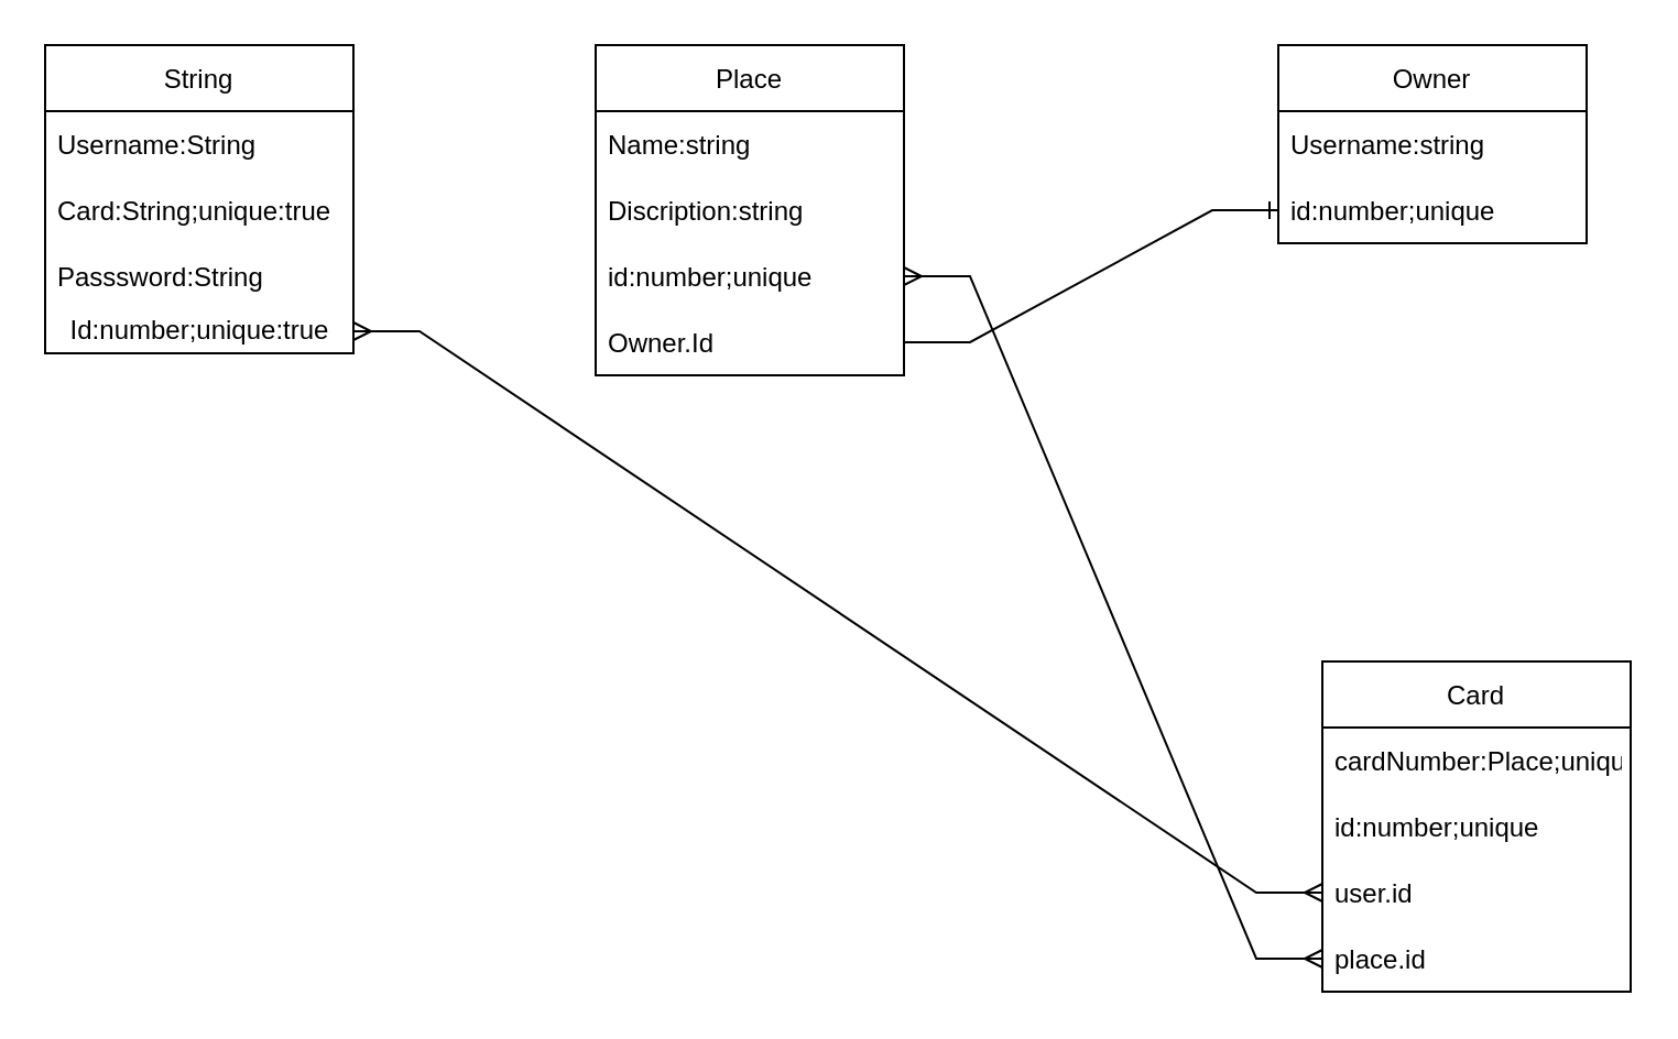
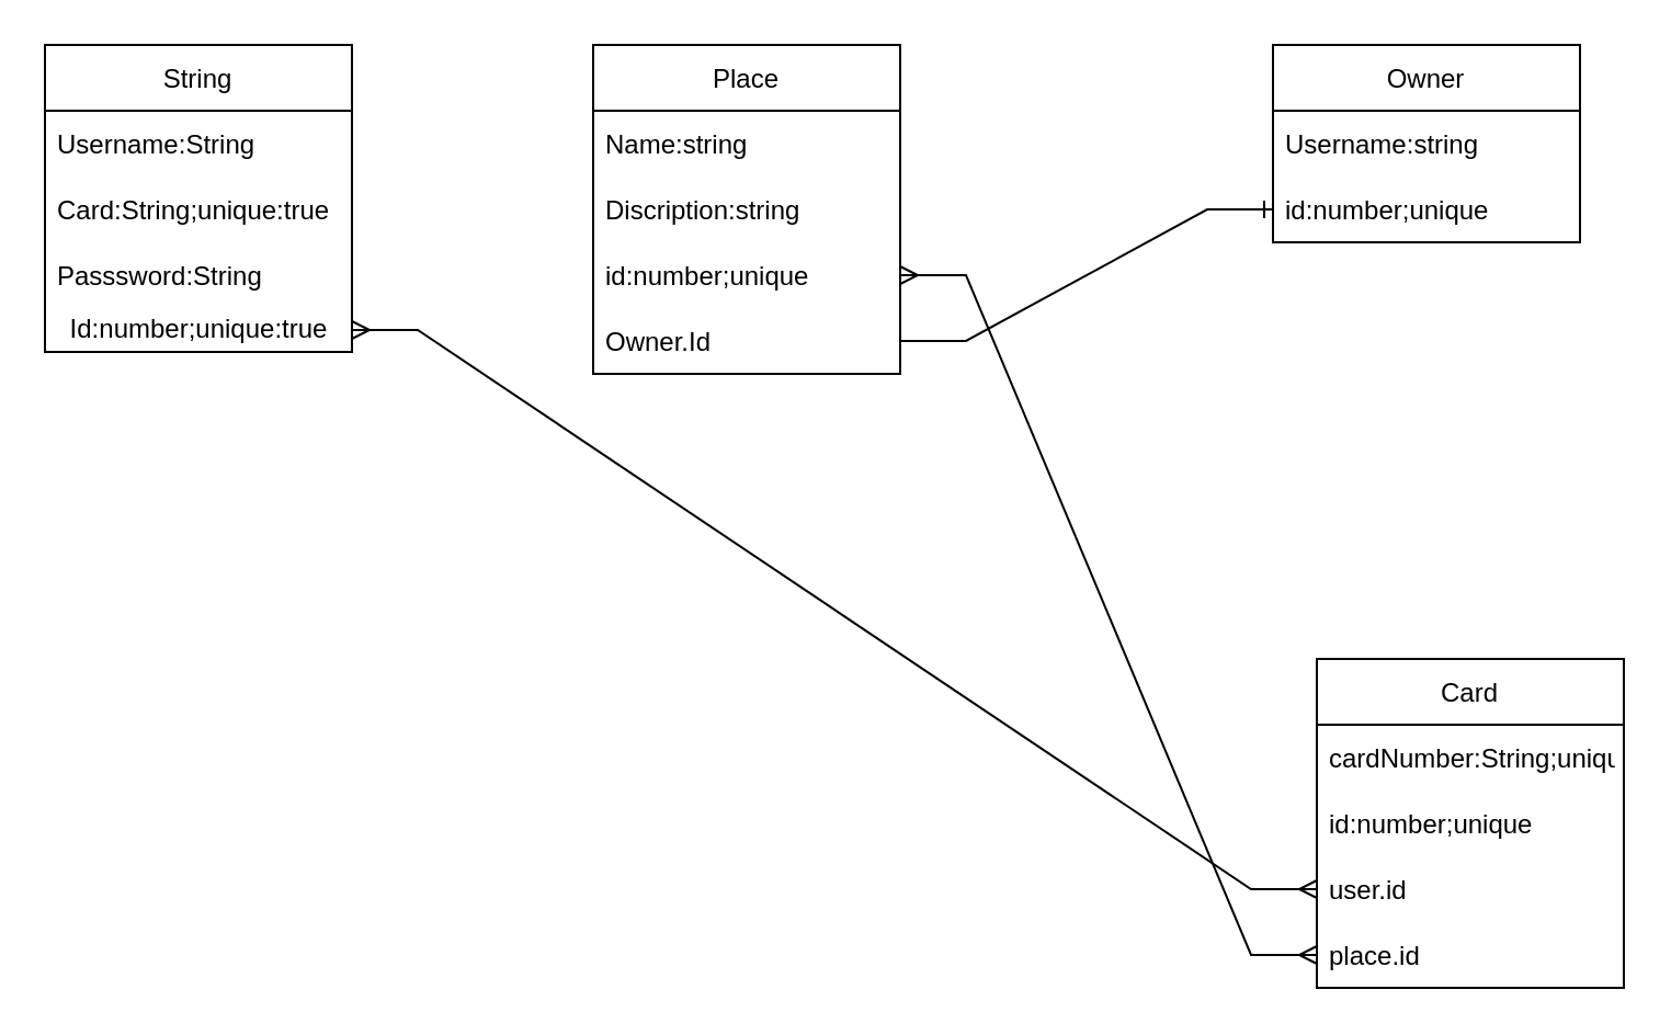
  <mxCell id="0" />
  <mxCell id="1" parent="0" />
  <mxCell id="2" value="String" style="swimlane;fontStyle=0;childLayout=stackLayout;horizontal=1;startSize=30;horizontalStack=0;resizeParent=1;resizeParentMax=0;resizeLast=0;collapsible=1;marginBottom=0;" vertex="1" parent="1"><mxGeometry x="20" y="20" width="140" height="140" as="geometry" /></mxCell>
  <mxCell id="3" value="Username:String" style="text;strokeColor=none;fillColor=none;align=left;verticalAlign=middle;spacingLeft=4;spacingRight=4;overflow=hidden;points=[[0,0.5],[1,0.5]];portConstraint=eastwest;rotatable=0;" vertex="1" parent="2"><mxGeometry y="30" width="140" height="30" as="geometry" /></mxCell>
  <mxCell id="4" value="Card:String;unique:true" style="text;strokeColor=none;fillColor=none;align=left;verticalAlign=middle;spacingLeft=4;spacingRight=4;overflow=hidden;points=[[0,0.5],[1,0.5]];portConstraint=eastwest;rotatable=0;" vertex="1" parent="2"><mxGeometry y="60" width="140" height="30" as="geometry" /></mxCell>
  <mxCell id="5" value="Passsword:String" style="text;strokeColor=none;fillColor=none;align=left;verticalAlign=middle;spacingLeft=4;spacingRight=4;overflow=hidden;points=[[0,0.5],[1,0.5]];portConstraint=eastwest;rotatable=0;" vertex="1" parent="2"><mxGeometry y="90" width="140" height="30" as="geometry" /></mxCell>
  <mxCell id="6" value="Id:number;unique:true" style="text;html=1;align=center;verticalAlign=middle;resizable=0;points=[];autosize=1;strokeColor=none;fillColor=none;" vertex="1" parent="2"><mxGeometry y="120" width="140" height="20" as="geometry" /></mxCell>
  <mxCell id="7" style="edgeStyle=orthogonalEdgeStyle;rounded=0;orthogonalLoop=1;jettySize=auto;html=1;exitX=1;exitY=0.5;exitDx=0;exitDy=0;" edge="1" parent="2" source="3" target="3"><mxGeometry relative="1" as="geometry" /></mxCell>
  <mxCell id="8" value="Place" style="swimlane;fontStyle=0;childLayout=stackLayout;horizontal=1;startSize=30;horizontalStack=0;resizeParent=1;resizeParentMax=0;resizeLast=0;collapsible=1;marginBottom=0;" vertex="1" parent="1"><mxGeometry x="270" y="20" width="140" height="150" as="geometry" /></mxCell>
  <mxCell id="9" value="Name:string" style="text;strokeColor=none;fillColor=none;align=left;verticalAlign=middle;spacingLeft=4;spacingRight=4;overflow=hidden;points=[[0,0.5],[1,0.5]];portConstraint=eastwest;rotatable=0;" vertex="1" parent="8"><mxGeometry y="30" width="140" height="30" as="geometry" /></mxCell>
  <mxCell id="10" value="Discription:string" style="text;strokeColor=none;fillColor=none;align=left;verticalAlign=middle;spacingLeft=4;spacingRight=4;overflow=hidden;points=[[0,0.5],[1,0.5]];portConstraint=eastwest;rotatable=0;" vertex="1" parent="8"><mxGeometry y="60" width="140" height="30" as="geometry" /></mxCell>
  <mxCell id="11" value="id:number;unique" style="text;strokeColor=none;fillColor=none;align=left;verticalAlign=middle;spacingLeft=4;spacingRight=4;overflow=hidden;points=[[0,0.5],[1,0.5]];portConstraint=eastwest;rotatable=0;" vertex="1" parent="8"><mxGeometry y="90" width="140" height="30" as="geometry" /></mxCell>
  <mxCell id="12" value="Owner.Id" style="text;strokeColor=none;fillColor=none;align=left;verticalAlign=middle;spacingLeft=4;spacingRight=4;overflow=hidden;points=[[0,0.5],[1,0.5]];portConstraint=eastwest;rotatable=0;" vertex="1" parent="8"><mxGeometry y="120" width="140" height="30" as="geometry" /></mxCell>
  <mxCell id="13" value="Owner" style="swimlane;fontStyle=0;childLayout=stackLayout;horizontal=1;startSize=30;horizontalStack=0;resizeParent=1;resizeParentMax=0;resizeLast=0;collapsible=1;marginBottom=0;" vertex="1" parent="1"><mxGeometry x="580" y="20" width="140" height="90" as="geometry" /></mxCell>
  <mxCell id="14" value="Username:string" style="text;strokeColor=none;fillColor=none;align=left;verticalAlign=middle;spacingLeft=4;spacingRight=4;overflow=hidden;points=[[0,0.5],[1,0.5]];portConstraint=eastwest;rotatable=0;" vertex="1" parent="13"><mxGeometry y="30" width="140" height="30" as="geometry" /></mxCell>
  <mxCell id="15" value="id:number;unique" style="text;strokeColor=none;fillColor=none;align=left;verticalAlign=middle;spacingLeft=4;spacingRight=4;overflow=hidden;points=[[0,0.5],[1,0.5]];portConstraint=eastwest;rotatable=0;" vertex="1" parent="13"><mxGeometry y="60" width="140" height="30" as="geometry" /></mxCell>
  <mxCell id="16" value="Card" style="swimlane;fontStyle=0;childLayout=stackLayout;horizontal=1;startSize=30;horizontalStack=0;resizeParent=1;resizeParentMax=0;resizeLast=0;collapsible=1;marginBottom=0;" vertex="1" parent="1"><mxGeometry x="600" y="300" width="140" height="150" as="geometry" /></mxCell>
- <mxCell id="17" value="cardNumber:Place;unique" style="text;strokeColor=none;fillColor=none;align=left;verticalAlign=middle;spacingLeft=4;spacingRight=4;overflow=hidden;points=[[0,0.5],[1,0.5]];portConstraint=eastwest;rotatable=0;" vertex="1" parent="16"><mxGeometry y="30" width="140" height="30" as="geometry" /></mxCell>
+ <mxCell id="17" value="cardNumber:String;unique" style="text;strokeColor=none;fillColor=none;align=left;verticalAlign=middle;spacingLeft=4;spacingRight=4;overflow=hidden;points=[[0,0.5],[1,0.5]];portConstraint=eastwest;rotatable=0;" vertex="1" parent="16"><mxGeometry y="30" width="140" height="30" as="geometry" /></mxCell>
  <mxCell id="18" value="id:number;unique" style="text;strokeColor=none;fillColor=none;align=left;verticalAlign=middle;spacingLeft=4;spacingRight=4;overflow=hidden;points=[[0,0.5],[1,0.5]];portConstraint=eastwest;rotatable=0;" vertex="1" parent="16"><mxGeometry y="60" width="140" height="30" as="geometry" /></mxCell>
  <mxCell id="19" value="user.id" style="text;strokeColor=none;fillColor=none;align=left;verticalAlign=middle;spacingLeft=4;spacingRight=4;overflow=hidden;points=[[0,0.5],[1,0.5]];portConstraint=eastwest;rotatable=0;" vertex="1" parent="16"><mxGeometry y="90" width="140" height="30" as="geometry" /></mxCell>
  <mxCell id="20" value="place.id" style="text;strokeColor=none;fillColor=none;align=left;verticalAlign=middle;spacingLeft=4;spacingRight=4;overflow=hidden;points=[[0,0.5],[1,0.5]];portConstraint=eastwest;rotatable=0;" vertex="1" parent="16"><mxGeometry y="120" width="140" height="30" as="geometry" /></mxCell>
  <mxCell id="21" value="" style="edgeStyle=entityRelationEdgeStyle;fontSize=12;html=1;endArrow=ERone;endFill=1;rounded=0;exitX=1;exitY=0.5;exitDx=0;exitDy=0;entryX=0;entryY=0.5;entryDx=0;entryDy=0;" edge="1" parent="1" source="12" target="15"><mxGeometry width="100" height="100" relative="1" as="geometry"><mxPoint x="470" y="160" as="sourcePoint" /><mxPoint x="570" y="60" as="targetPoint" /></mxGeometry></mxCell>
  <mxCell id="22" value="" style="edgeStyle=entityRelationEdgeStyle;fontSize=12;html=1;endArrow=ERmany;startArrow=ERmany;rounded=0;" edge="1" parent="1" source="19" target="6"><mxGeometry width="100" height="100" relative="1" as="geometry"><mxPoint x="100" y="370" as="sourcePoint" /><mxPoint x="200" y="270" as="targetPoint" /></mxGeometry></mxCell>
  <mxCell id="23" value="" style="edgeStyle=entityRelationEdgeStyle;fontSize=12;html=1;endArrow=ERmany;startArrow=ERmany;rounded=0;exitX=1;exitY=0.5;exitDx=0;exitDy=0;entryX=0;entryY=0.5;entryDx=0;entryDy=0;" edge="1" parent="1" source="11" target="20"><mxGeometry width="100" height="100" relative="1" as="geometry"><mxPoint x="470" y="60" as="sourcePoint" /><mxPoint x="570" as="targetPoint" y="-40" /></mxGeometry></mxCell>
